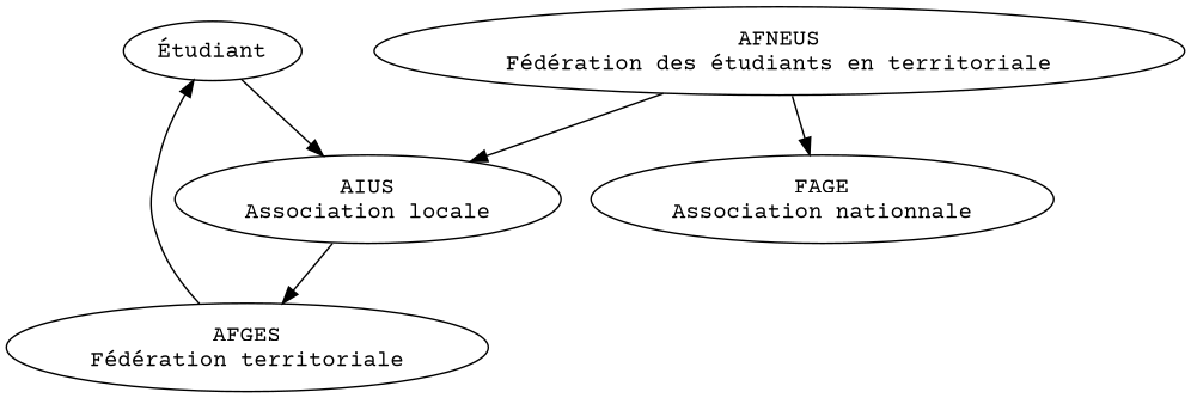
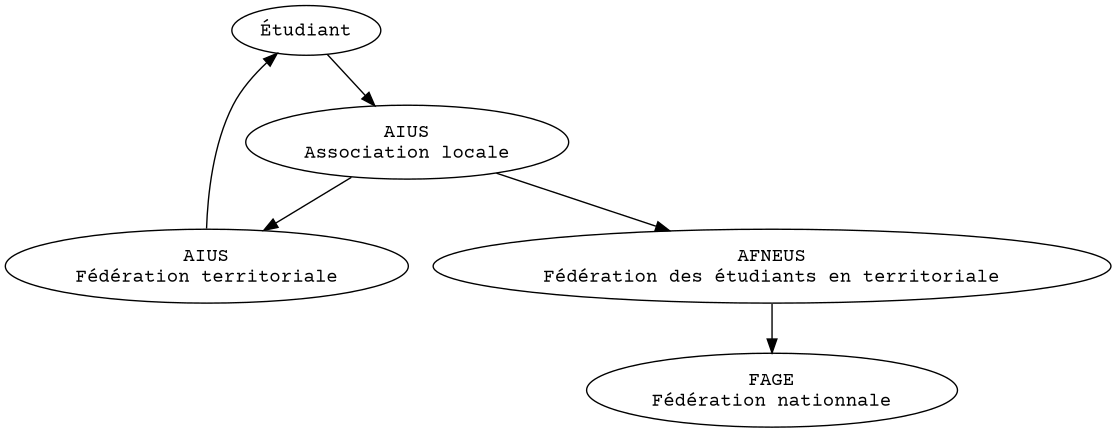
  digraph {
    fontname="Courier Prime"
    node [fontname="Courier Prime"]
    edge [fontname="Courier Prime"]
    n1 [label="Étudiant"]
    n2 [label="AIUS\nAssociation locale"]
-   n3 [label="AFGES\nFédération territoriale"]
+   n3 [label="AIUS\nFédération territoriale"]
    n4 [label="AFNEUS\nFédération des étudiants en territoriale"]
-   n5 [label="FAGE\nAssociation nationnale"]
+   n5 [label="FAGE\nFédération nationnale"]
    n1 -> n2
    n2 -> n3
-   n4 -> n2
+   n2 -> n4
    n3 -> n1
    n4 -> n5
  }
